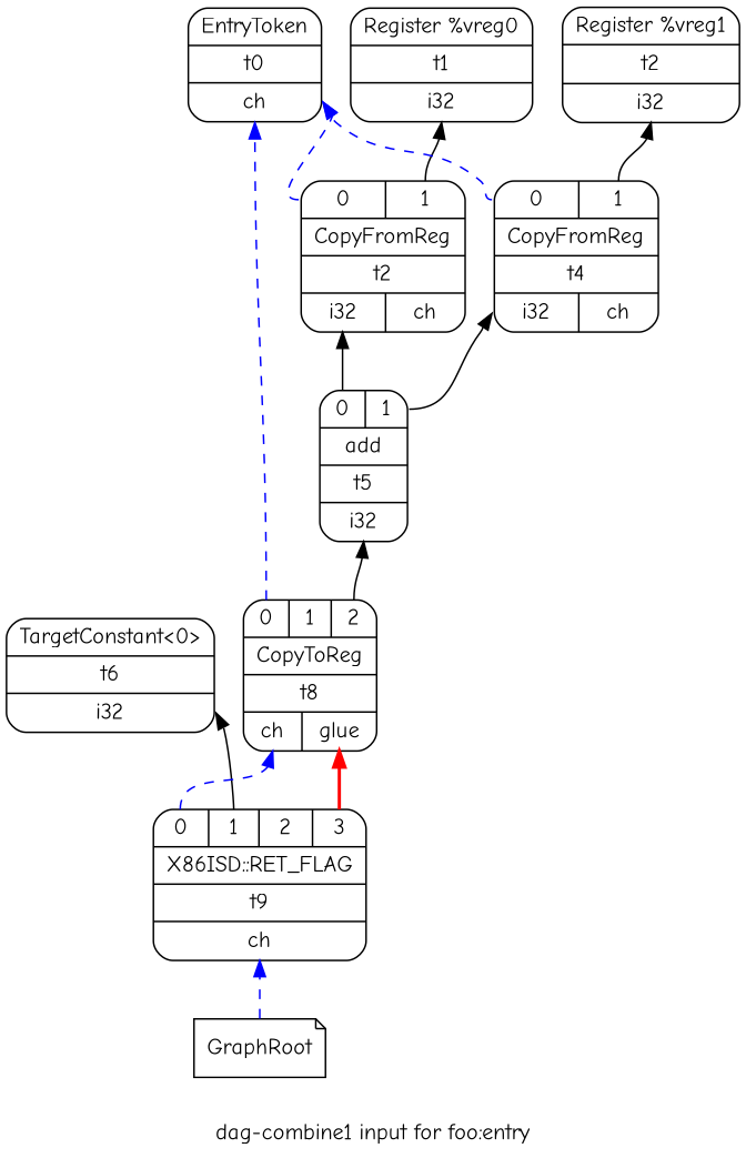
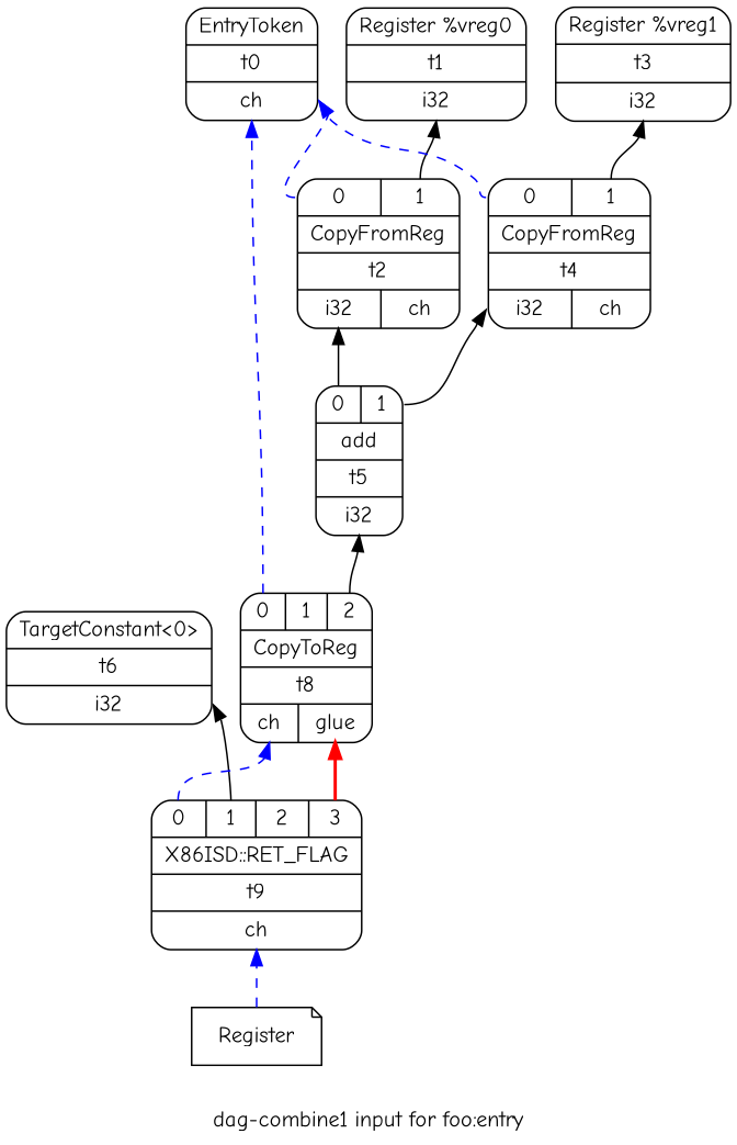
  digraph {
    fontname="Comic Neue"
    label="dag-combine1 input for foo:entry"
    rankdir=BT
    node [fontname="Comic Neue" shape=Mrecord]
    edge [fontname="Comic Neue" headport=d0 tailport=s0]
    n1 [label="{EntryToken|t0|{<d0>ch}}"]
    n2 [label="{Register %vreg0|t1|{<d0>i32}}"]
    n3 [label="{{<s0>0|<s1>1}|CopyFromReg|t2|{<d0>i32|<d1>ch}}"]
-   n4 [label="{Register %vreg1|t2|{<d0>i32}}"]
+   n4 [label="{Register %vreg1|t3|{<d0>i32}}"]
    n5 [label="{{<s0>0|<s1>1}|CopyFromReg|t4|{<d0>i32|<d1>ch}}"]
    n6 [label="{{<s0>0|<s1>1}|add|t5|{<d0>i32}}"]
    n7 [label="{TargetConstant\<0\>|t6|{<d0>i32}}"]
    n8 [label="{{<s0>0|<s1>1|<s2>2}|CopyToReg|t8|{<d0>ch|<d1>glue}}"]
    n9 [label="{{<s0>0|<s1>1|<s2>2|<s3>3}|X86ISD::RET_FLAG|t9|{<d0>ch}}"]
-   n10 [label=GraphRoot plaintext=circle shape=note]
+   n10 [label=Register plaintext=circle shape=note]
    n3 -> n1 [color=blue style=dashed]
    n3 -> n2 [tailport=s1]
    n5 -> n1 [color=blue style=dashed]
    n5 -> n4 [tailport=s1]
    n6 -> n3
    n6 -> n5 [tailport=s1]
    n8 -> n1 [color=blue style=dashed]
    n8 -> n6 [tailport=s2]
    n9 -> n7 [tailport=s1]
    n9 -> n8 [color=blue style=dashed]
    n9 -> n8 [color=red headport=d1 style=bold tailport=s3]
    n10 -> n9 [color=blue style=dashed]
  }
